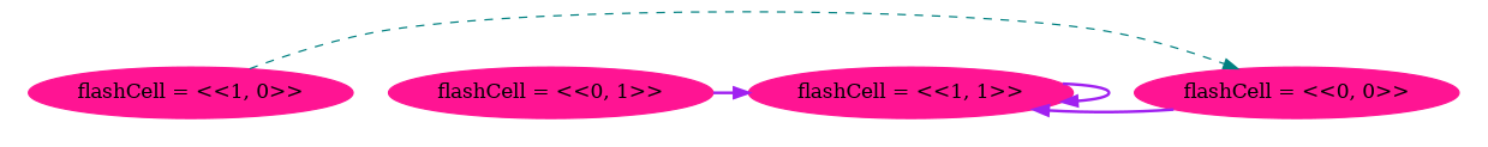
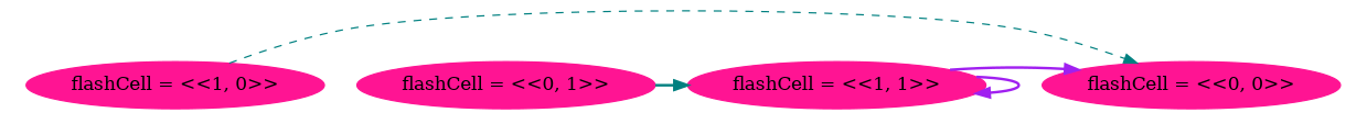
  strict digraph {
    nodesep=0.35
    node [color=deeppink style=filled]
    edge [color=purple fontcolor=black style=bold]
    n1 [label="flashCell = <<0, 0>>"]
    n2 [label="flashCell = <<0, 1>>"]
    n3 [label="flashCell = <<1, 0>>"]
    n4 [label="flashCell = <<1, 1>>"]
    subgraph cluster_1 {
      color=white
      subgraph sub_2 {
        color=white
        rank=same
        n1
        n2
        n3
        n4
      }
    }
-   n1 -> n4
-   n2 -> n4
+   n4 -> n1
+   n2 -> n4 [color=teal]
    n3 -> n1 [color=teal style=dashed]
    n4 -> n4
  }
